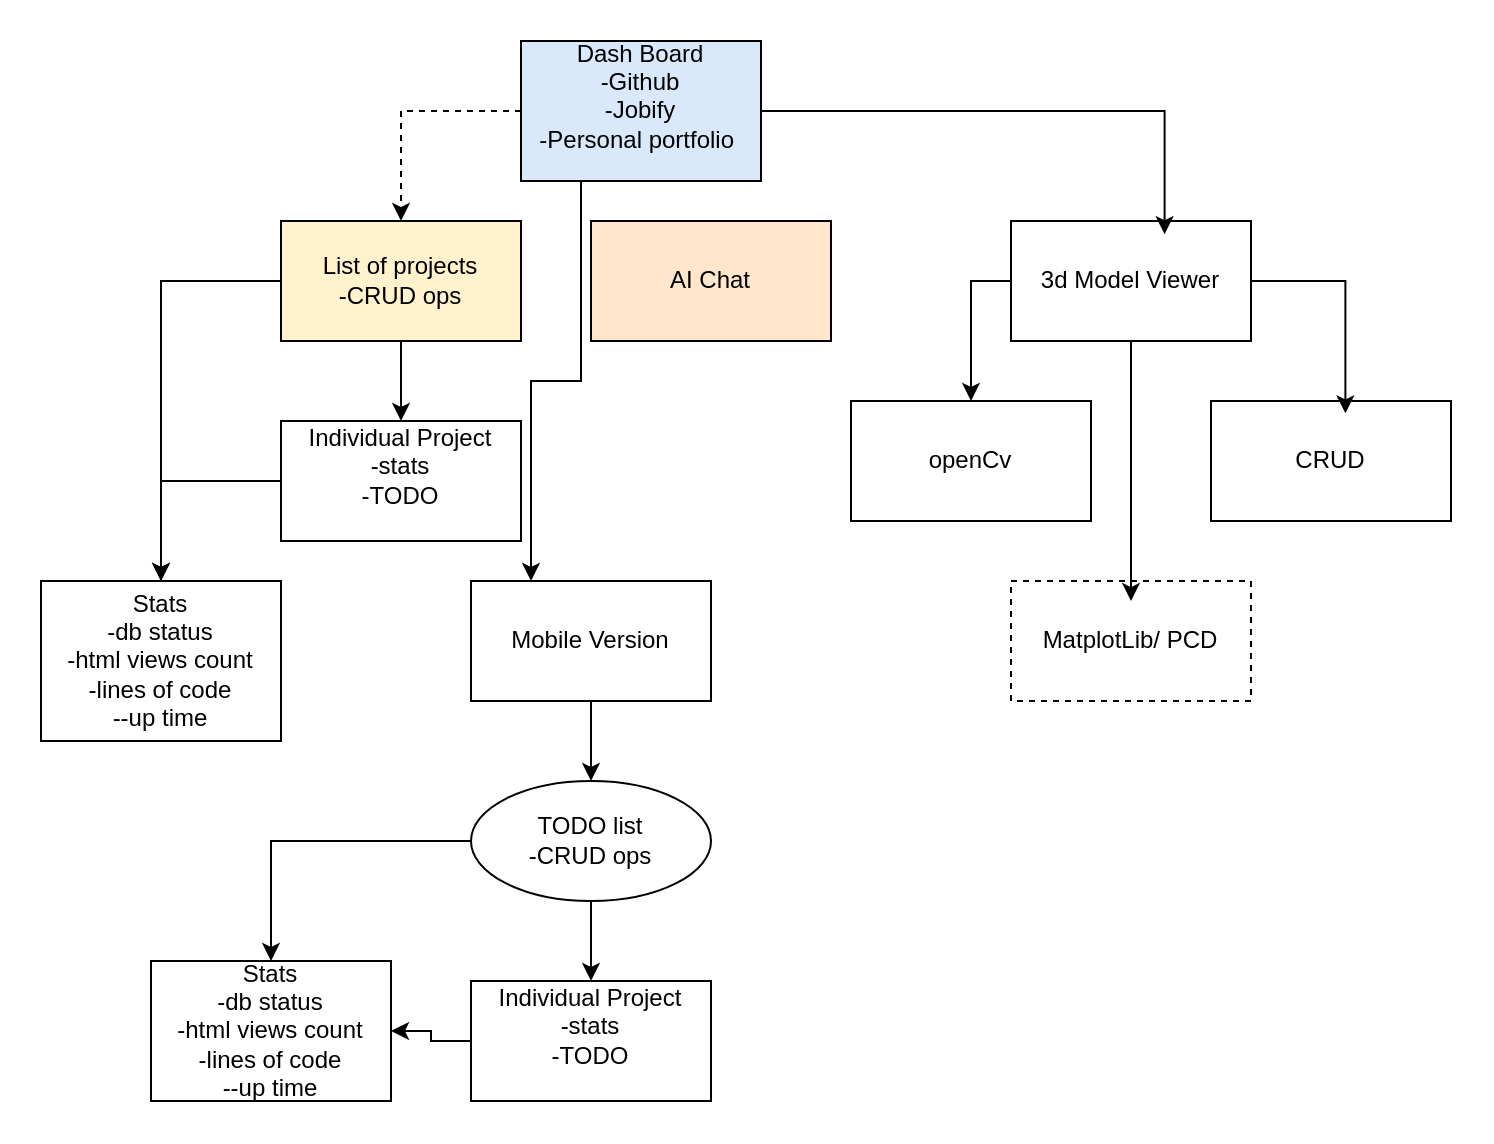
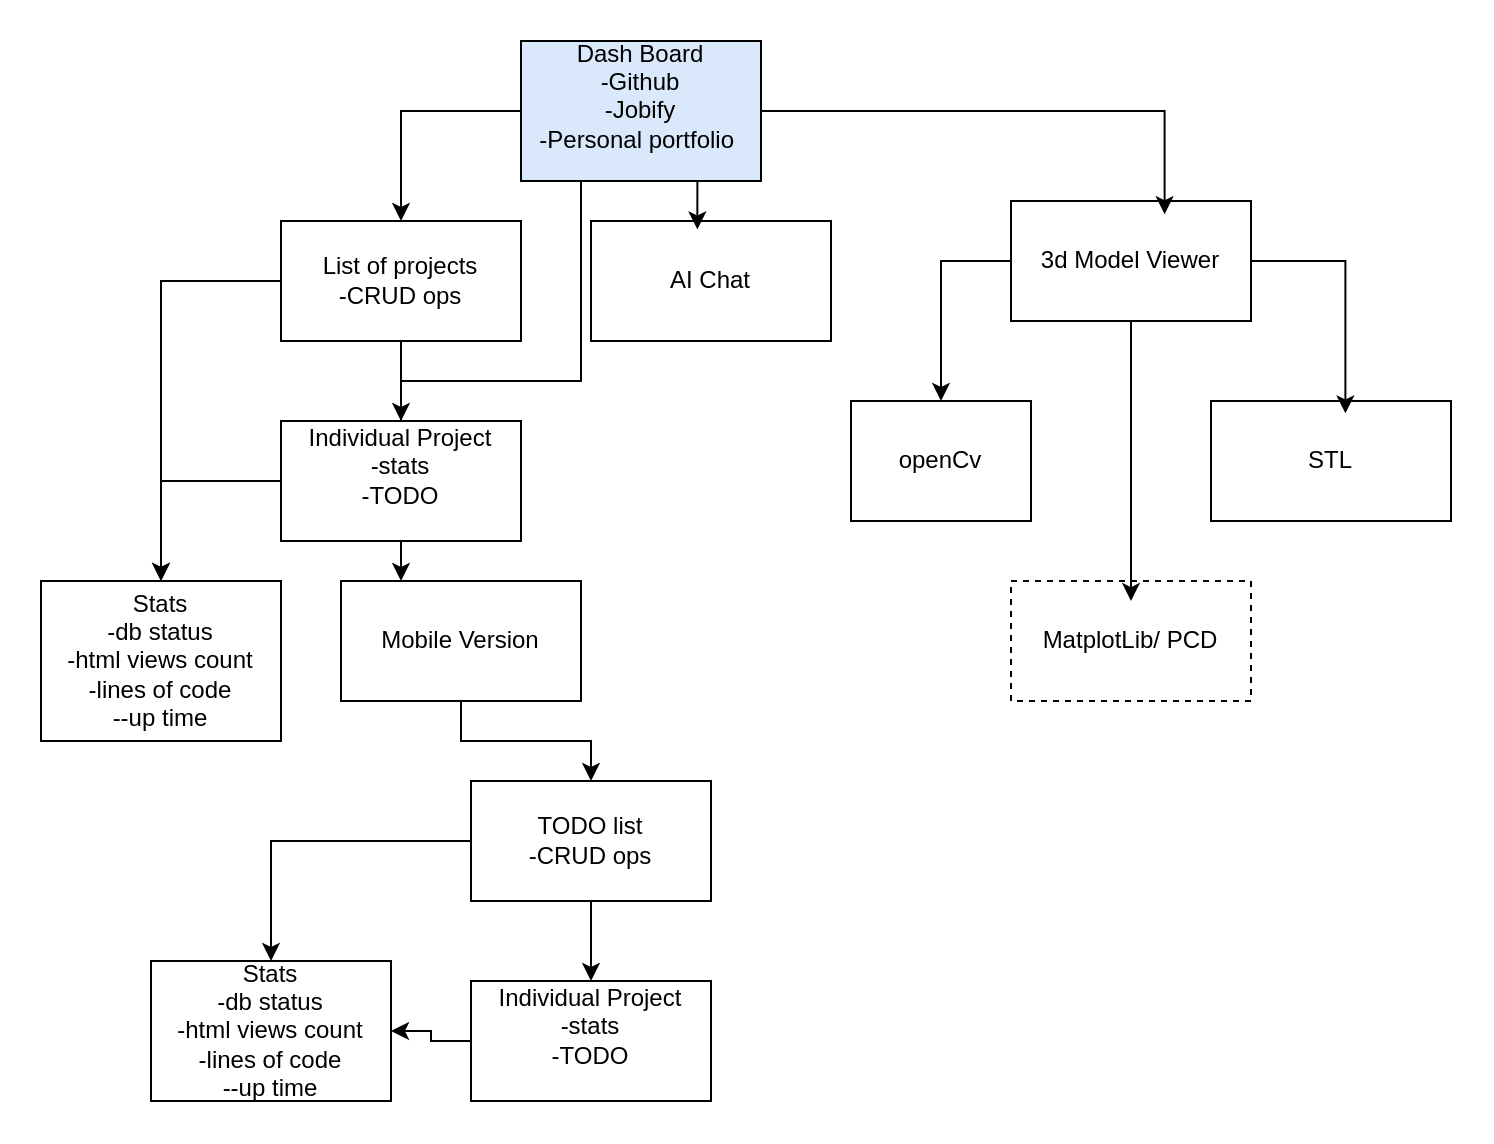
  <mxCell id="0" />
  <mxCell id="1" parent="0" />
  <mxCell id="2" style="edgeStyle=orthogonalEdgeStyle;rounded=0;orthogonalLoop=1;jettySize=auto;html=1;exitX=0.25;exitY=1;exitDx=0;exitDy=0;entryX=0.25;entryY=0;entryDx=0;entryDy=0;" edge="1" parent="1" source="3" target="22"><mxGeometry relative="1" as="geometry" /></mxCell>
  <mxCell id="3" value="Dash Board&lt;div&gt;-Github&lt;/div&gt;&lt;div&gt;-Jobify&lt;/div&gt;&lt;div&gt;-Personal portfolio&amp;nbsp;&lt;/div&gt;&lt;div&gt;&lt;br&gt;&lt;/div&gt;" style="rounded=0;whiteSpace=wrap;html=1;fillColor=#dae8fc;" vertex="1" parent="1"><mxGeometry x="260" y="20" width="120" height="70" as="geometry" /></mxCell>
  <mxCell id="4" style="edgeStyle=orthogonalEdgeStyle;rounded=0;orthogonalLoop=1;jettySize=auto;html=1;exitX=0.5;exitY=0;exitDx=0;exitDy=0;exitPerimeter=0;" edge="1" parent="1" source="6" target="11"><mxGeometry relative="1" as="geometry" /></mxCell>
  <mxCell id="5" style="edgeStyle=orthogonalEdgeStyle;rounded=0;orthogonalLoop=1;jettySize=auto;html=1;exitX=1;exitY=0.5;exitDx=0;exitDy=0;exitPerimeter=0;entryX=0.5;entryY=0;entryDx=0;entryDy=0;" edge="1" parent="1" source="6" target="12"><mxGeometry relative="1" as="geometry" /></mxCell>
- <mxCell id="6" value="List of projects&lt;div&gt;-CRUD ops&lt;/div&gt;" style="rounded=0;whiteSpace=wrap;html=1;direction=west;points=[[0,0,0,0,0],[0,0.25,0,0,0],[0,0.5,0,0,0],[0,0.75,0,0,0],[0,1,0,0,0],[0.25,0,0,0,0],[0.25,1,0,0,0],[0.5,0,0,0,0],[0.5,1,0,0,0],[0.75,0,0,0,0],[0.75,1,0,0,0],[1,0,0,0,0],[1,0.25,0,0,0],[1,0.5,0,0,0],[1,0.75,0,0,0],[1,1,0,0,0]];fillColor=#fff2cc;" vertex="1" parent="1"><mxGeometry x="140" y="110" width="120" height="60" as="geometry" /></mxCell>
- <mxCell id="7" value="AI Chat" style="rounded=0;whiteSpace=wrap;html=1;fillColor=#ffe6cc;" vertex="1" parent="1"><mxGeometry x="295" y="110" width="120" height="60" as="geometry" /></mxCell>
+ <mxCell id="6" value="List of projects&lt;div&gt;-CRUD ops&lt;/div&gt;" style="rounded=0;whiteSpace=wrap;html=1;direction=west;points=[[0,0,0,0,0],[0,0.25,0,0,0],[0,0.5,0,0,0],[0,0.75,0,0,0],[0,1,0,0,0],[0.25,0,0,0,0],[0.25,1,0,0,0],[0.5,0,0,0,0],[0.5,1,0,0,0],[0.75,0,0,0,0],[0.75,1,0,0,0],[1,0,0,0,0],[1,0.25,0,0,0],[1,0.5,0,0,0],[1,0.75,0,0,0],[1,1,0,0,0]];" vertex="1" parent="1"><mxGeometry x="140" y="110" width="120" height="60" as="geometry" /></mxCell>
+ <mxCell id="7" value="AI Chat" style="rounded=0;whiteSpace=wrap;html=1;" vertex="1" parent="1"><mxGeometry x="295" y="110" width="120" height="60" as="geometry" /></mxCell>
  <mxCell id="8" style="edgeStyle=orthogonalEdgeStyle;rounded=0;orthogonalLoop=1;jettySize=auto;html=1;exitX=0;exitY=0.5;exitDx=0;exitDy=0;entryX=0.5;entryY=0;entryDx=0;entryDy=0;" edge="1" parent="1" source="9" target="13"><mxGeometry relative="1" as="geometry" /></mxCell>
- <mxCell id="9" value="3d Model Viewer" style="rounded=0;whiteSpace=wrap;html=1;" vertex="1" parent="1"><mxGeometry x="505" y="110" width="120" height="60" as="geometry" /></mxCell>
+ <mxCell id="9" value="3d Model Viewer" style="rounded=0;whiteSpace=wrap;html=1;" vertex="1" parent="1"><mxGeometry x="505" y="100" width="120" height="60" as="geometry" /></mxCell>
  <mxCell id="10" style="edgeStyle=orthogonalEdgeStyle;rounded=0;orthogonalLoop=1;jettySize=auto;html=1;exitX=0;exitY=0.5;exitDx=0;exitDy=0;entryX=0.5;entryY=0;entryDx=0;entryDy=0;" edge="1" parent="1" source="11" target="12"><mxGeometry relative="1" as="geometry" /></mxCell>
  <mxCell id="11" value="Individual Project&lt;div&gt;-stats&lt;/div&gt;&lt;div&gt;-TODO&lt;/div&gt;&lt;div&gt;&lt;br&gt;&lt;/div&gt;" style="rounded=0;whiteSpace=wrap;html=1;" vertex="1" parent="1"><mxGeometry x="140" y="210" width="120" height="60" as="geometry" /></mxCell>
  <mxCell id="12" value="Stats&lt;div&gt;-db status&lt;/div&gt;&lt;div&gt;-html views count&lt;/div&gt;&lt;div&gt;-lines of code&lt;/div&gt;&lt;div&gt;--up time&lt;/div&gt;" style="rounded=0;whiteSpace=wrap;html=1;" vertex="1" parent="1"><mxGeometry x="20" y="290" width="120" height="80" as="geometry" /></mxCell>
- <mxCell id="13" value="openCv" style="rounded=0;whiteSpace=wrap;html=1;" vertex="1" parent="1"><mxGeometry x="425" y="200" width="120" height="60" as="geometry" /></mxCell>
- <mxCell id="14" value="CRUD" style="rounded=0;whiteSpace=wrap;html=1;" vertex="1" parent="1"><mxGeometry x="605" y="200" width="120" height="60" as="geometry" /></mxCell>
+ <mxCell id="13" value="openCv" style="rounded=0;whiteSpace=wrap;html=1;" vertex="1" parent="1"><mxGeometry x="425" y="200" width="90" height="60" as="geometry" /></mxCell>
+ <mxCell id="14" value="STL" style="rounded=0;whiteSpace=wrap;html=1;" vertex="1" parent="1"><mxGeometry x="605" y="200" width="120" height="60" as="geometry" /></mxCell>
  <mxCell id="15" value="MatplotLib/ PCD" style="rounded=0;whiteSpace=wrap;html=1;dashed=1;" vertex="1" parent="1"><mxGeometry x="505" y="290" width="120" height="60" as="geometry" /></mxCell>
- <mxCell id="16" style="edgeStyle=orthogonalEdgeStyle;rounded=0;orthogonalLoop=1;jettySize=auto;html=1;exitX=0;exitY=0.5;exitDx=0;exitDy=0;entryX=0.5;entryY=1;entryDx=0;entryDy=0;entryPerimeter=0;dashed=1;" edge="1" parent="1" source="3" target="6"><mxGeometry relative="1" as="geometry" /></mxCell>
+ <mxCell id="16" style="edgeStyle=orthogonalEdgeStyle;rounded=0;orthogonalLoop=1;jettySize=auto;html=1;exitX=0;exitY=0.5;exitDx=0;exitDy=0;entryX=0.5;entryY=1;entryDx=0;entryDy=0;entryPerimeter=0;" edge="1" parent="1" source="3" target="6"><mxGeometry relative="1" as="geometry" /></mxCell>
+ <mxCell id="17" style="edgeStyle=orthogonalEdgeStyle;rounded=0;orthogonalLoop=1;jettySize=auto;html=1;exitX=0.5;exitY=1;exitDx=0;exitDy=0;entryX=0.443;entryY=0.07;entryDx=0;entryDy=0;entryPerimeter=0;" edge="1" parent="1" source="3" target="7"><mxGeometry relative="1" as="geometry" /></mxCell>
  <mxCell id="18" style="edgeStyle=orthogonalEdgeStyle;rounded=0;orthogonalLoop=1;jettySize=auto;html=1;exitX=1;exitY=0.5;exitDx=0;exitDy=0;entryX=0.64;entryY=0.11;entryDx=0;entryDy=0;entryPerimeter=0;" edge="1" parent="1" source="3" target="9"><mxGeometry relative="1" as="geometry" /></mxCell>
  <mxCell id="19" style="edgeStyle=orthogonalEdgeStyle;rounded=0;orthogonalLoop=1;jettySize=auto;html=1;exitX=1;exitY=0.5;exitDx=0;exitDy=0;entryX=0.56;entryY=0.103;entryDx=0;entryDy=0;entryPerimeter=0;" edge="1" parent="1" source="9" target="14"><mxGeometry relative="1" as="geometry" /></mxCell>
  <mxCell id="20" style="edgeStyle=orthogonalEdgeStyle;rounded=0;orthogonalLoop=1;jettySize=auto;html=1;exitX=0.5;exitY=1;exitDx=0;exitDy=0;entryX=0.5;entryY=0.167;entryDx=0;entryDy=0;entryPerimeter=0;" edge="1" parent="1" source="9" target="15"><mxGeometry relative="1" as="geometry" /></mxCell>
  <mxCell id="21" style="edgeStyle=orthogonalEdgeStyle;rounded=0;orthogonalLoop=1;jettySize=auto;html=1;exitX=0.5;exitY=1;exitDx=0;exitDy=0;" edge="1" parent="1" source="22" target="25"><mxGeometry relative="1" as="geometry" /></mxCell>
- <mxCell id="22" value="Mobile Version" style="rounded=0;whiteSpace=wrap;html=1;" vertex="1" parent="1"><mxGeometry x="235" y="290" width="120" height="60" as="geometry" /></mxCell>
+ <mxCell id="22" value="Mobile Version" style="rounded=0;whiteSpace=wrap;html=1;" vertex="1" parent="1"><mxGeometry x="170" y="290" width="120" height="60" as="geometry" /></mxCell>
  <mxCell id="23" style="edgeStyle=orthogonalEdgeStyle;rounded=0;orthogonalLoop=1;jettySize=auto;html=1;exitX=0.5;exitY=1;exitDx=0;exitDy=0;entryX=0.5;entryY=0;entryDx=0;entryDy=0;" edge="1" parent="1" source="25" target="27"><mxGeometry relative="1" as="geometry" /></mxCell>
  <mxCell id="24" style="edgeStyle=orthogonalEdgeStyle;rounded=0;orthogonalLoop=1;jettySize=auto;html=1;exitX=0;exitY=0.5;exitDx=0;exitDy=0;entryX=0.5;entryY=0;entryDx=0;entryDy=0;" edge="1" parent="1" source="25" target="28"><mxGeometry relative="1" as="geometry" /></mxCell>
- <mxCell id="25" value="TODO list&lt;div&gt;-CRUD ops&lt;/div&gt;" style="ellipse;whiteSpace=wrap;html=1;" vertex="1" parent="1"><mxGeometry x="235" y="390" width="120" height="60" as="geometry" /></mxCell>
+ <mxCell id="25" value="TODO list&lt;div&gt;-CRUD ops&lt;/div&gt;" style="rounded=0;whiteSpace=wrap;html=1;" vertex="1" parent="1"><mxGeometry x="235" y="390" width="120" height="60" as="geometry" /></mxCell>
  <mxCell id="26" style="edgeStyle=orthogonalEdgeStyle;rounded=0;orthogonalLoop=1;jettySize=auto;html=1;exitX=0;exitY=0.5;exitDx=0;exitDy=0;entryX=1;entryY=0.5;entryDx=0;entryDy=0;" edge="1" parent="1" source="27" target="28"><mxGeometry relative="1" as="geometry" /></mxCell>
  <mxCell id="27" value="Individual Project&lt;div&gt;-stats&lt;/div&gt;&lt;div&gt;-TODO&lt;/div&gt;&lt;div&gt;&lt;br&gt;&lt;/div&gt;" style="rounded=0;whiteSpace=wrap;html=1;" vertex="1" parent="1"><mxGeometry x="235" y="490" width="120" height="60" as="geometry" /></mxCell>
  <mxCell id="28" value="Stats&lt;div&gt;-db status&lt;/div&gt;&lt;div&gt;-html views count&lt;/div&gt;&lt;div&gt;-lines of code&lt;/div&gt;&lt;div&gt;--up time&lt;/div&gt;" style="rounded=0;whiteSpace=wrap;html=1;" vertex="1" parent="1"><mxGeometry x="75" y="480" width="120" height="70" as="geometry" /></mxCell>
